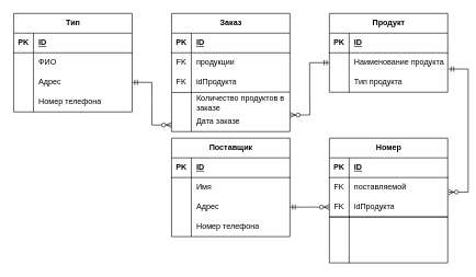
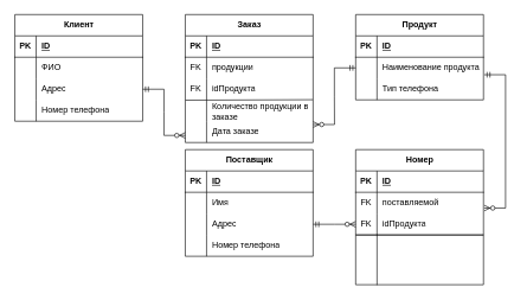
  <mxCell id="0" />
  <mxCell id="1" parent="0" />
  <mxCell id="2" value="Поставщик" style="shape=table;startSize=30;container=1;collapsible=1;childLayout=tableLayout;fixedRows=1;rowLines=0;fontStyle=1;align=center;resizeLast=1;html=1;" parent="1" vertex="1"><mxGeometry x="260" y="210" width="180" height="150" as="geometry" /></mxCell>
  <mxCell id="3" value="" style="shape=tableRow;horizontal=0;startSize=0;swimlaneHead=0;swimlaneBody=0;fillColor=none;collapsible=0;dropTarget=0;points=[[0,0.5],[1,0.5]];portConstraint=eastwest;top=0;left=0;right=0;bottom=1;" parent="2" vertex="1"><mxGeometry y="30" width="180" height="30" as="geometry" /></mxCell>
  <mxCell id="4" value="PK" style="shape=partialRectangle;connectable=0;fillColor=none;top=0;left=0;bottom=0;right=0;fontStyle=1;overflow=hidden;whiteSpace=wrap;html=1;" parent="3" vertex="1"><mxGeometry width="30" height="30" as="geometry"><mxRectangle width="30" height="30" as="alternateBounds" /></mxGeometry></mxCell>
  <mxCell id="5" value="ID" style="shape=partialRectangle;connectable=0;fillColor=none;top=0;left=0;bottom=0;right=0;align=left;spacingLeft=6;fontStyle=5;overflow=hidden;whiteSpace=wrap;html=1;" parent="3" vertex="1"><mxGeometry x="30" width="150" height="30" as="geometry"><mxRectangle width="150" height="30" as="alternateBounds" /></mxGeometry></mxCell>
  <mxCell id="6" value="" style="shape=tableRow;horizontal=0;startSize=0;swimlaneHead=0;swimlaneBody=0;fillColor=none;collapsible=0;dropTarget=0;points=[[0,0.5],[1,0.5]];portConstraint=eastwest;top=0;left=0;right=0;bottom=0;" parent="2" vertex="1"><mxGeometry y="60" width="180" height="30" as="geometry" /></mxCell>
  <mxCell id="7" value="" style="shape=partialRectangle;connectable=0;fillColor=none;top=0;left=0;bottom=0;right=0;editable=1;overflow=hidden;whiteSpace=wrap;html=1;" parent="6" vertex="1"><mxGeometry width="30" height="30" as="geometry"><mxRectangle width="30" height="30" as="alternateBounds" /></mxGeometry></mxCell>
  <mxCell id="8" value="Имя" style="shape=partialRectangle;connectable=0;fillColor=none;top=0;left=0;bottom=0;right=0;align=left;spacingLeft=6;overflow=hidden;whiteSpace=wrap;html=1;" parent="6" vertex="1"><mxGeometry x="30" width="150" height="30" as="geometry"><mxRectangle width="150" height="30" as="alternateBounds" /></mxGeometry></mxCell>
  <mxCell id="9" value="" style="shape=tableRow;horizontal=0;startSize=0;swimlaneHead=0;swimlaneBody=0;fillColor=none;collapsible=0;dropTarget=0;points=[[0,0.5],[1,0.5]];portConstraint=eastwest;top=0;left=0;right=0;bottom=0;" parent="2" vertex="1"><mxGeometry y="90" width="180" height="30" as="geometry" /></mxCell>
  <mxCell id="10" value="" style="shape=partialRectangle;connectable=0;fillColor=none;top=0;left=0;bottom=0;right=0;editable=1;overflow=hidden;whiteSpace=wrap;html=1;" parent="9" vertex="1"><mxGeometry width="30" height="30" as="geometry"><mxRectangle width="30" height="30" as="alternateBounds" /></mxGeometry></mxCell>
  <mxCell id="11" value="Адрес" style="shape=partialRectangle;connectable=0;fillColor=none;top=0;left=0;bottom=0;right=0;align=left;spacingLeft=6;overflow=hidden;whiteSpace=wrap;html=1;" parent="9" vertex="1"><mxGeometry x="30" width="150" height="30" as="geometry"><mxRectangle width="150" height="30" as="alternateBounds" /></mxGeometry></mxCell>
  <mxCell id="12" value="" style="shape=tableRow;horizontal=0;startSize=0;swimlaneHead=0;swimlaneBody=0;fillColor=none;collapsible=0;dropTarget=0;points=[[0,0.5],[1,0.5]];portConstraint=eastwest;top=0;left=0;right=0;bottom=0;" parent="2" vertex="1"><mxGeometry y="120" width="180" height="30" as="geometry" /></mxCell>
  <mxCell id="13" value="" style="shape=partialRectangle;connectable=0;fillColor=none;top=0;left=0;bottom=0;right=0;editable=1;overflow=hidden;whiteSpace=wrap;html=1;" parent="12" vertex="1"><mxGeometry width="30" height="30" as="geometry"><mxRectangle width="30" height="30" as="alternateBounds" /></mxGeometry></mxCell>
  <mxCell id="14" value="Номер телефона" style="shape=partialRectangle;connectable=0;fillColor=none;top=0;left=0;bottom=0;right=0;align=left;spacingLeft=6;overflow=hidden;whiteSpace=wrap;html=1;" parent="12" vertex="1"><mxGeometry x="30" width="150" height="30" as="geometry"><mxRectangle width="150" height="30" as="alternateBounds" /></mxGeometry></mxCell>
  <mxCell id="15" value="Заказ" style="shape=table;startSize=30;container=1;collapsible=1;childLayout=tableLayout;fixedRows=1;rowLines=0;fontStyle=1;align=center;resizeLast=1;html=1;" parent="1" vertex="1"><mxGeometry x="260" y="20" width="180" height="180" as="geometry" /></mxCell>
  <mxCell id="16" value="" style="shape=tableRow;horizontal=0;startSize=0;swimlaneHead=0;swimlaneBody=0;fillColor=none;collapsible=0;dropTarget=0;points=[[0,0.5],[1,0.5]];portConstraint=eastwest;top=0;left=0;right=0;bottom=1;" parent="15" vertex="1"><mxGeometry y="30" width="180" height="30" as="geometry" /></mxCell>
  <mxCell id="17" value="PK" style="shape=partialRectangle;connectable=0;fillColor=none;top=0;left=0;bottom=0;right=0;fontStyle=1;overflow=hidden;whiteSpace=wrap;html=1;" parent="16" vertex="1"><mxGeometry width="30" height="30" as="geometry"><mxRectangle width="30" height="30" as="alternateBounds" /></mxGeometry></mxCell>
  <mxCell id="18" value="ID" style="shape=partialRectangle;connectable=0;fillColor=none;top=0;left=0;bottom=0;right=0;align=left;spacingLeft=6;fontStyle=5;overflow=hidden;whiteSpace=wrap;html=1;" parent="16" vertex="1"><mxGeometry x="30" width="150" height="30" as="geometry"><mxRectangle width="150" height="30" as="alternateBounds" /></mxGeometry></mxCell>
  <mxCell id="19" value="" style="shape=tableRow;horizontal=0;startSize=0;swimlaneHead=0;swimlaneBody=0;fillColor=none;collapsible=0;dropTarget=0;points=[[0,0.5],[1,0.5]];portConstraint=eastwest;top=0;left=0;right=0;bottom=0;" parent="15" vertex="1"><mxGeometry y="60" width="180" height="30" as="geometry" /></mxCell>
  <mxCell id="20" value="FK" style="shape=partialRectangle;connectable=0;fillColor=none;top=0;left=0;bottom=0;right=0;editable=1;overflow=hidden;whiteSpace=wrap;html=1;" parent="19" vertex="1"><mxGeometry width="30" height="30" as="geometry"><mxRectangle width="30" height="30" as="alternateBounds" /></mxGeometry></mxCell>
  <mxCell id="21" value="продукции" style="shape=partialRectangle;connectable=0;fillColor=none;top=0;left=0;bottom=0;right=0;align=left;spacingLeft=6;overflow=hidden;whiteSpace=wrap;html=1;" parent="19" vertex="1"><mxGeometry x="30" width="150" height="30" as="geometry"><mxRectangle width="150" height="30" as="alternateBounds" /></mxGeometry></mxCell>
  <mxCell id="22" value="" style="shape=tableRow;horizontal=0;startSize=0;swimlaneHead=0;swimlaneBody=0;fillColor=none;collapsible=0;dropTarget=0;points=[[0,0.5],[1,0.5]];portConstraint=eastwest;top=0;left=0;right=0;bottom=0;" parent="15" vertex="1"><mxGeometry y="90" width="180" height="30" as="geometry" /></mxCell>
  <mxCell id="23" value="FK" style="shape=partialRectangle;connectable=0;fillColor=none;top=0;left=0;bottom=0;right=0;editable=1;overflow=hidden;whiteSpace=wrap;html=1;" parent="22" vertex="1"><mxGeometry width="30" height="30" as="geometry"><mxRectangle width="30" height="30" as="alternateBounds" /></mxGeometry></mxCell>
  <mxCell id="24" value="idПродукта" style="shape=partialRectangle;connectable=0;fillColor=none;top=0;left=0;bottom=0;right=0;align=left;spacingLeft=6;overflow=hidden;whiteSpace=wrap;html=1;" parent="22" vertex="1"><mxGeometry x="30" width="150" height="30" as="geometry"><mxRectangle width="150" height="30" as="alternateBounds" /></mxGeometry></mxCell>
  <mxCell id="25" value="" style="shape=tableRow;horizontal=0;startSize=0;swimlaneHead=0;swimlaneBody=0;fillColor=none;collapsible=0;dropTarget=0;points=[[0,0.5],[1,0.5]];portConstraint=eastwest;top=0;left=0;right=0;bottom=0;" parent="15" vertex="1"><mxGeometry y="120" width="180" height="30" as="geometry" /></mxCell>
  <mxCell id="26" value="" style="shape=partialRectangle;connectable=0;fillColor=none;top=0;left=0;bottom=0;right=0;editable=1;overflow=hidden;whiteSpace=wrap;html=1;" parent="25" vertex="1"><mxGeometry width="30" height="30" as="geometry"><mxRectangle width="30" height="30" as="alternateBounds" /></mxGeometry></mxCell>
- <mxCell id="27" value="Количество продуктов в заказе" style="shape=partialRectangle;connectable=0;fillColor=none;top=0;left=0;bottom=0;right=0;align=left;spacingLeft=6;overflow=hidden;whiteSpace=wrap;html=1;" parent="25" vertex="1"><mxGeometry x="30" width="150" height="30" as="geometry"><mxRectangle width="150" height="30" as="alternateBounds" /></mxGeometry></mxCell>
+ <mxCell id="27" value="Количество продукции в заказе" style="shape=partialRectangle;connectable=0;fillColor=none;top=0;left=0;bottom=0;right=0;align=left;spacingLeft=6;overflow=hidden;whiteSpace=wrap;html=1;" parent="25" vertex="1"><mxGeometry x="30" width="150" height="30" as="geometry"><mxRectangle width="150" height="30" as="alternateBounds" /></mxGeometry></mxCell>
  <mxCell id="28" value="" style="endArrow=none;html=1;rounded=0;entryX=0.002;entryY=1.015;entryDx=0;entryDy=0;entryPerimeter=0;exitX=0.998;exitY=-0.008;exitDx=0;exitDy=0;exitPerimeter=0;" edge="1" parent="15" source="25" target="22"><mxGeometry width="50" height="50" relative="1" as="geometry"><mxPoint x="100" y="210" as="sourcePoint" /><mxPoint x="150" y="160" as="targetPoint" /></mxGeometry></mxCell>
  <mxCell id="29" value="" style="shape=partialRectangle;connectable=0;fillColor=none;top=0;left=0;bottom=0;right=0;editable=1;overflow=hidden;whiteSpace=wrap;html=1;" parent="1" vertex="1"><mxGeometry x="260" y="170" width="30" height="30" as="geometry"><mxRectangle width="30" height="30" as="alternateBounds" /></mxGeometry></mxCell>
  <mxCell id="30" value="Дата заказе" style="shape=partialRectangle;connectable=0;fillColor=none;top=0;left=0;bottom=0;right=0;align=left;spacingLeft=6;overflow=hidden;whiteSpace=wrap;html=1;" parent="1" vertex="1"><mxGeometry x="290" y="170" width="150" height="30" as="geometry"><mxRectangle width="150" height="30" as="alternateBounds" /></mxGeometry></mxCell>
  <mxCell id="31" value="" style="endArrow=none;html=1;rounded=0;" parent="1" edge="1"><mxGeometry width="50" height="50" relative="1" as="geometry"><mxPoint x="290" y="200" as="sourcePoint" /><mxPoint x="290" y="170" as="targetPoint" /></mxGeometry></mxCell>
- <mxCell id="32" value="Тип" style="shape=table;startSize=30;container=1;collapsible=1;childLayout=tableLayout;fixedRows=1;rowLines=0;fontStyle=1;align=center;resizeLast=1;html=1;" parent="1" vertex="1"><mxGeometry x="20" y="20" width="180" height="150" as="geometry" /></mxCell>
+ <mxCell id="32" value="Клиент" style="shape=table;startSize=30;container=1;collapsible=1;childLayout=tableLayout;fixedRows=1;rowLines=0;fontStyle=1;align=center;resizeLast=1;html=1;" parent="1" vertex="1"><mxGeometry x="20" y="20" width="180" height="150" as="geometry" /></mxCell>
  <mxCell id="33" value="" style="shape=tableRow;horizontal=0;startSize=0;swimlaneHead=0;swimlaneBody=0;fillColor=none;collapsible=0;dropTarget=0;points=[[0,0.5],[1,0.5]];portConstraint=eastwest;top=0;left=0;right=0;bottom=1;" parent="32" vertex="1"><mxGeometry y="30" width="180" height="30" as="geometry" /></mxCell>
  <mxCell id="34" value="PK" style="shape=partialRectangle;connectable=0;fillColor=none;top=0;left=0;bottom=0;right=0;fontStyle=1;overflow=hidden;whiteSpace=wrap;html=1;" parent="33" vertex="1"><mxGeometry width="30" height="30" as="geometry"><mxRectangle width="30" height="30" as="alternateBounds" /></mxGeometry></mxCell>
  <mxCell id="35" value="ID" style="shape=partialRectangle;connectable=0;fillColor=none;top=0;left=0;bottom=0;right=0;align=left;spacingLeft=6;fontStyle=5;overflow=hidden;whiteSpace=wrap;html=1;" parent="33" vertex="1"><mxGeometry x="30" width="150" height="30" as="geometry"><mxRectangle width="150" height="30" as="alternateBounds" /></mxGeometry></mxCell>
  <mxCell id="36" value="" style="shape=tableRow;horizontal=0;startSize=0;swimlaneHead=0;swimlaneBody=0;fillColor=none;collapsible=0;dropTarget=0;points=[[0,0.5],[1,0.5]];portConstraint=eastwest;top=0;left=0;right=0;bottom=0;" parent="32" vertex="1"><mxGeometry y="60" width="180" height="30" as="geometry" /></mxCell>
  <mxCell id="37" value="" style="shape=partialRectangle;connectable=0;fillColor=none;top=0;left=0;bottom=0;right=0;editable=1;overflow=hidden;whiteSpace=wrap;html=1;" parent="36" vertex="1"><mxGeometry width="30" height="30" as="geometry"><mxRectangle width="30" height="30" as="alternateBounds" /></mxGeometry></mxCell>
  <mxCell id="38" value="ФИО" style="shape=partialRectangle;connectable=0;fillColor=none;top=0;left=0;bottom=0;right=0;align=left;spacingLeft=6;overflow=hidden;whiteSpace=wrap;html=1;" parent="36" vertex="1"><mxGeometry x="30" width="150" height="30" as="geometry"><mxRectangle width="150" height="30" as="alternateBounds" /></mxGeometry></mxCell>
  <mxCell id="39" value="" style="shape=tableRow;horizontal=0;startSize=0;swimlaneHead=0;swimlaneBody=0;fillColor=none;collapsible=0;dropTarget=0;points=[[0,0.5],[1,0.5]];portConstraint=eastwest;top=0;left=0;right=0;bottom=0;" parent="32" vertex="1"><mxGeometry y="90" width="180" height="30" as="geometry" /></mxCell>
  <mxCell id="40" value="" style="shape=partialRectangle;connectable=0;fillColor=none;top=0;left=0;bottom=0;right=0;editable=1;overflow=hidden;whiteSpace=wrap;html=1;" parent="39" vertex="1"><mxGeometry width="30" height="30" as="geometry"><mxRectangle width="30" height="30" as="alternateBounds" /></mxGeometry></mxCell>
  <mxCell id="41" value="Адрес" style="shape=partialRectangle;connectable=0;fillColor=none;top=0;left=0;bottom=0;right=0;align=left;spacingLeft=6;overflow=hidden;whiteSpace=wrap;html=1;" parent="39" vertex="1"><mxGeometry x="30" width="150" height="30" as="geometry"><mxRectangle width="150" height="30" as="alternateBounds" /></mxGeometry></mxCell>
  <mxCell id="42" value="" style="shape=tableRow;horizontal=0;startSize=0;swimlaneHead=0;swimlaneBody=0;fillColor=none;collapsible=0;dropTarget=0;points=[[0,0.5],[1,0.5]];portConstraint=eastwest;top=0;left=0;right=0;bottom=0;" parent="32" vertex="1"><mxGeometry y="120" width="180" height="30" as="geometry" /></mxCell>
  <mxCell id="43" value="" style="shape=partialRectangle;connectable=0;fillColor=none;top=0;left=0;bottom=0;right=0;editable=1;overflow=hidden;whiteSpace=wrap;html=1;" parent="42" vertex="1"><mxGeometry width="30" height="30" as="geometry"><mxRectangle width="30" height="30" as="alternateBounds" /></mxGeometry></mxCell>
  <mxCell id="44" value="Номер телефона" style="shape=partialRectangle;connectable=0;fillColor=none;top=0;left=0;bottom=0;right=0;align=left;spacingLeft=6;overflow=hidden;whiteSpace=wrap;html=1;" parent="42" vertex="1"><mxGeometry x="30" width="150" height="30" as="geometry"><mxRectangle width="150" height="30" as="alternateBounds" /></mxGeometry></mxCell>
  <mxCell id="45" value="Продукт" style="shape=table;startSize=30;container=1;collapsible=1;childLayout=tableLayout;fixedRows=1;rowLines=0;fontStyle=1;align=center;resizeLast=1;html=1;" parent="1" vertex="1"><mxGeometry x="500" y="20" width="180" height="120" as="geometry" /></mxCell>
  <mxCell id="46" value="" style="shape=tableRow;horizontal=0;startSize=0;swimlaneHead=0;swimlaneBody=0;fillColor=none;collapsible=0;dropTarget=0;points=[[0,0.5],[1,0.5]];portConstraint=eastwest;top=0;left=0;right=0;bottom=1;" parent="45" vertex="1"><mxGeometry y="30" width="180" height="30" as="geometry" /></mxCell>
  <mxCell id="47" value="PK" style="shape=partialRectangle;connectable=0;fillColor=none;top=0;left=0;bottom=0;right=0;fontStyle=1;overflow=hidden;whiteSpace=wrap;html=1;" parent="46" vertex="1"><mxGeometry width="30" height="30" as="geometry"><mxRectangle width="30" height="30" as="alternateBounds" /></mxGeometry></mxCell>
  <mxCell id="48" value="ID" style="shape=partialRectangle;connectable=0;fillColor=none;top=0;left=0;bottom=0;right=0;align=left;spacingLeft=6;fontStyle=5;overflow=hidden;whiteSpace=wrap;html=1;" parent="46" vertex="1"><mxGeometry x="30" width="150" height="30" as="geometry"><mxRectangle width="150" height="30" as="alternateBounds" /></mxGeometry></mxCell>
  <mxCell id="49" value="" style="shape=tableRow;horizontal=0;startSize=0;swimlaneHead=0;swimlaneBody=0;fillColor=none;collapsible=0;dropTarget=0;points=[[0,0.5],[1,0.5]];portConstraint=eastwest;top=0;left=0;right=0;bottom=0;" parent="45" vertex="1"><mxGeometry y="60" width="180" height="30" as="geometry" /></mxCell>
  <mxCell id="50" value="" style="shape=partialRectangle;connectable=0;fillColor=none;top=0;left=0;bottom=0;right=0;editable=1;overflow=hidden;whiteSpace=wrap;html=1;" parent="49" vertex="1"><mxGeometry width="30" height="30" as="geometry"><mxRectangle width="30" height="30" as="alternateBounds" /></mxGeometry></mxCell>
  <mxCell id="51" value="Наименование продукта" style="shape=partialRectangle;connectable=0;fillColor=none;top=0;left=0;bottom=0;right=0;align=left;spacingLeft=6;overflow=hidden;whiteSpace=wrap;html=1;" parent="49" vertex="1"><mxGeometry x="30" width="150" height="30" as="geometry"><mxRectangle width="150" height="30" as="alternateBounds" /></mxGeometry></mxCell>
  <mxCell id="52" value="" style="shape=tableRow;horizontal=0;startSize=0;swimlaneHead=0;swimlaneBody=0;fillColor=none;collapsible=0;dropTarget=0;points=[[0,0.5],[1,0.5]];portConstraint=eastwest;top=0;left=0;right=0;bottom=0;" parent="45" vertex="1"><mxGeometry y="90" width="180" height="30" as="geometry" /></mxCell>
  <mxCell id="53" value="" style="shape=partialRectangle;connectable=0;fillColor=none;top=0;left=0;bottom=0;right=0;editable=1;overflow=hidden;whiteSpace=wrap;html=1;" parent="52" vertex="1"><mxGeometry width="30" height="30" as="geometry"><mxRectangle width="30" height="30" as="alternateBounds" /></mxGeometry></mxCell>
- <mxCell id="54" value="Тип продукта" style="shape=partialRectangle;connectable=0;fillColor=none;top=0;left=0;bottom=0;right=0;align=left;spacingLeft=6;overflow=hidden;whiteSpace=wrap;html=1;" parent="52" vertex="1"><mxGeometry x="30" width="150" height="30" as="geometry"><mxRectangle width="150" height="30" as="alternateBounds" /></mxGeometry></mxCell>
+ <mxCell id="54" value="Тип телефона" style="shape=partialRectangle;connectable=0;fillColor=none;top=0;left=0;bottom=0;right=0;align=left;spacingLeft=6;overflow=hidden;whiteSpace=wrap;html=1;" parent="52" vertex="1"><mxGeometry x="30" width="150" height="30" as="geometry"><mxRectangle width="150" height="30" as="alternateBounds" /></mxGeometry></mxCell>
  <mxCell id="55" value="Номер" style="shape=table;startSize=30;container=1;collapsible=1;childLayout=tableLayout;fixedRows=1;rowLines=0;fontStyle=1;align=center;resizeLast=1;html=1;" parent="1" vertex="1"><mxGeometry x="500" y="210" width="180" height="120" as="geometry" /></mxCell>
  <mxCell id="56" value="" style="shape=tableRow;horizontal=0;startSize=0;swimlaneHead=0;swimlaneBody=0;fillColor=none;collapsible=0;dropTarget=0;points=[[0,0.5],[1,0.5]];portConstraint=eastwest;top=0;left=0;right=0;bottom=1;" parent="55" vertex="1"><mxGeometry y="30" width="180" height="30" as="geometry" /></mxCell>
  <mxCell id="57" value="PK" style="shape=partialRectangle;connectable=0;fillColor=none;top=0;left=0;bottom=0;right=0;fontStyle=1;overflow=hidden;whiteSpace=wrap;html=1;" parent="56" vertex="1"><mxGeometry width="30" height="30" as="geometry"><mxRectangle width="30" height="30" as="alternateBounds" /></mxGeometry></mxCell>
  <mxCell id="58" value="ID" style="shape=partialRectangle;connectable=0;fillColor=none;top=0;left=0;bottom=0;right=0;align=left;spacingLeft=6;fontStyle=5;overflow=hidden;whiteSpace=wrap;html=1;" parent="56" vertex="1"><mxGeometry x="30" width="150" height="30" as="geometry"><mxRectangle width="150" height="30" as="alternateBounds" /></mxGeometry></mxCell>
  <mxCell id="59" value="" style="shape=tableRow;horizontal=0;startSize=0;swimlaneHead=0;swimlaneBody=0;fillColor=none;collapsible=0;dropTarget=0;points=[[0,0.5],[1,0.5]];portConstraint=eastwest;top=0;left=0;right=0;bottom=0;" parent="55" vertex="1"><mxGeometry y="60" width="180" height="30" as="geometry" /></mxCell>
  <mxCell id="60" value="FK" style="shape=partialRectangle;connectable=0;fillColor=none;top=0;left=0;bottom=0;right=0;editable=1;overflow=hidden;whiteSpace=wrap;html=1;" parent="59" vertex="1"><mxGeometry width="30" height="30" as="geometry"><mxRectangle width="30" height="30" as="alternateBounds" /></mxGeometry></mxCell>
  <mxCell id="61" value="поставляемой" style="shape=partialRectangle;connectable=0;fillColor=none;top=0;left=0;bottom=0;right=0;align=left;spacingLeft=6;overflow=hidden;whiteSpace=wrap;html=1;" parent="59" vertex="1"><mxGeometry x="30" width="150" height="30" as="geometry"><mxRectangle width="150" height="30" as="alternateBounds" /></mxGeometry></mxCell>
  <mxCell id="62" value="" style="shape=tableRow;horizontal=0;startSize=0;swimlaneHead=0;swimlaneBody=0;fillColor=none;collapsible=0;dropTarget=0;points=[[0,0.5],[1,0.5]];portConstraint=eastwest;top=0;left=0;right=0;bottom=0;" parent="55" vertex="1"><mxGeometry y="90" width="180" height="30" as="geometry" /></mxCell>
  <mxCell id="63" value="FK" style="shape=partialRectangle;connectable=0;fillColor=none;top=0;left=0;bottom=0;right=0;editable=1;overflow=hidden;whiteSpace=wrap;html=1;" parent="62" vertex="1"><mxGeometry width="30" height="30" as="geometry"><mxRectangle width="30" height="30" as="alternateBounds" /></mxGeometry></mxCell>
  <mxCell id="64" value="idПродукта" style="shape=partialRectangle;connectable=0;fillColor=none;top=0;left=0;bottom=0;right=0;align=left;spacingLeft=6;overflow=hidden;whiteSpace=wrap;html=1;" parent="62" vertex="1"><mxGeometry x="30" width="150" height="30" as="geometry"><mxRectangle width="150" height="30" as="alternateBounds" /></mxGeometry></mxCell>
  <mxCell id="65" value="" style="edgeStyle=entityRelationEdgeStyle;fontSize=12;html=1;endArrow=ERzeroToMany;startArrow=ERmandOne;rounded=0;jumpStyle=none;exitX=1;exitY=0.5;exitDx=0;exitDy=0;" parent="1" source="39" edge="1"><mxGeometry width="100" height="100" relative="1" as="geometry"><mxPoint x="170" y="190" as="sourcePoint" /><mxPoint x="260" y="190" as="targetPoint" /></mxGeometry></mxCell>
  <mxCell id="66" value="" style="edgeStyle=entityRelationEdgeStyle;fontSize=12;html=1;endArrow=ERzeroToMany;startArrow=ERmandOne;rounded=0;jumpStyle=none;entryX=1.001;entryY=1.156;entryDx=0;entryDy=0;entryPerimeter=0;exitX=0;exitY=0.5;exitDx=0;exitDy=0;" parent="1" source="49" target="25" edge="1"><mxGeometry width="100" height="100" relative="1" as="geometry"><mxPoint x="430" y="184.58" as="sourcePoint" /><mxPoint x="520" y="184.58" as="targetPoint" /></mxGeometry></mxCell>
  <mxCell id="67" value="" style="edgeStyle=entityRelationEdgeStyle;fontSize=12;html=1;endArrow=ERzeroToMany;startArrow=ERmandOne;rounded=0;jumpStyle=none;exitX=1.006;exitY=0.822;exitDx=0;exitDy=0;exitPerimeter=0;entryX=1.006;entryY=0.739;entryDx=0;entryDy=0;entryPerimeter=0;" parent="1" source="49" target="59" edge="1"><mxGeometry width="100" height="100" relative="1" as="geometry"><mxPoint x="270" y="530" as="sourcePoint" /><mxPoint x="760" y="240" as="targetPoint" /></mxGeometry></mxCell>
  <mxCell id="68" value="" style="edgeStyle=entityRelationEdgeStyle;fontSize=12;html=1;endArrow=ERzeroToMany;startArrow=ERmandOne;rounded=0;jumpStyle=none;exitX=1;exitY=0.5;exitDx=0;exitDy=0;entryX=0;entryY=0.5;entryDx=0;entryDy=0;" parent="1" source="9" target="62" edge="1"><mxGeometry width="100" height="100" relative="1" as="geometry"><mxPoint x="130" y="710" as="sourcePoint" /><mxPoint x="220" y="710" as="targetPoint" /></mxGeometry></mxCell>
  <mxCell id="69" value="" style="shape=partialRectangle;connectable=0;fillColor=none;top=0;left=0;bottom=0;right=0;editable=1;overflow=hidden;whiteSpace=wrap;html=1;" vertex="1" parent="1"><mxGeometry x="500" y="330" width="30" height="30" as="geometry"><mxRectangle width="30" height="30" as="alternateBounds" /></mxGeometry></mxCell>
  <mxCell id="70" value="" style="shape=partialRectangle;connectable=0;fillColor=none;top=0;left=0;bottom=0;right=0;editable=1;overflow=hidden;whiteSpace=wrap;html=1;" vertex="1" parent="1"><mxGeometry x="500" y="360" width="30" height="30" as="geometry"><mxRectangle width="30" height="30" as="alternateBounds" /></mxGeometry></mxCell>
  <mxCell id="71" value="" style="swimlane;startSize=0;" vertex="1" parent="1"><mxGeometry x="500" y="330" width="180" height="70" as="geometry" /></mxCell>
  <mxCell id="72" value="" style="endArrow=none;html=1;rounded=0;entryX=0.167;entryY=-0.008;entryDx=0;entryDy=0;entryPerimeter=0;exitX=0.167;exitY=1.006;exitDx=0;exitDy=0;exitPerimeter=0;" edge="1" parent="1" source="71" target="71"><mxGeometry width="50" height="50" relative="1" as="geometry"><mxPoint x="460" y="480" as="sourcePoint" /><mxPoint x="470" y="420" as="targetPoint" /></mxGeometry></mxCell>
